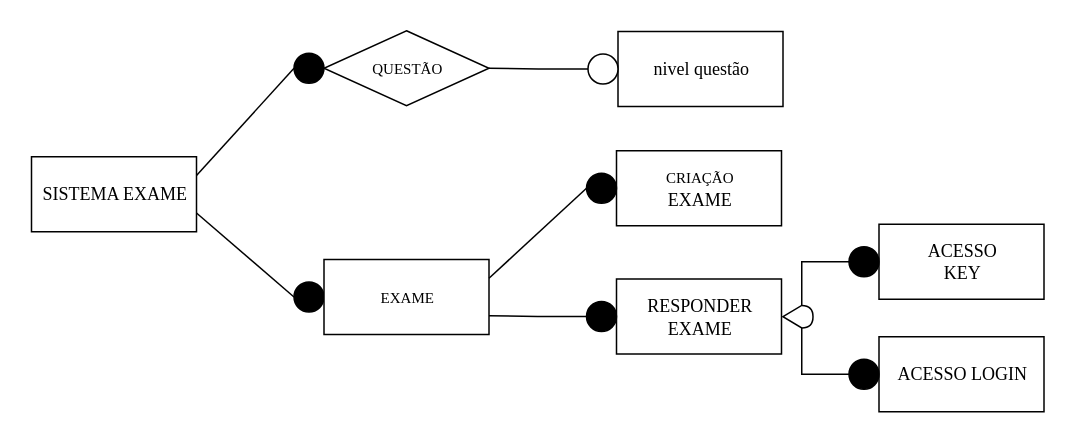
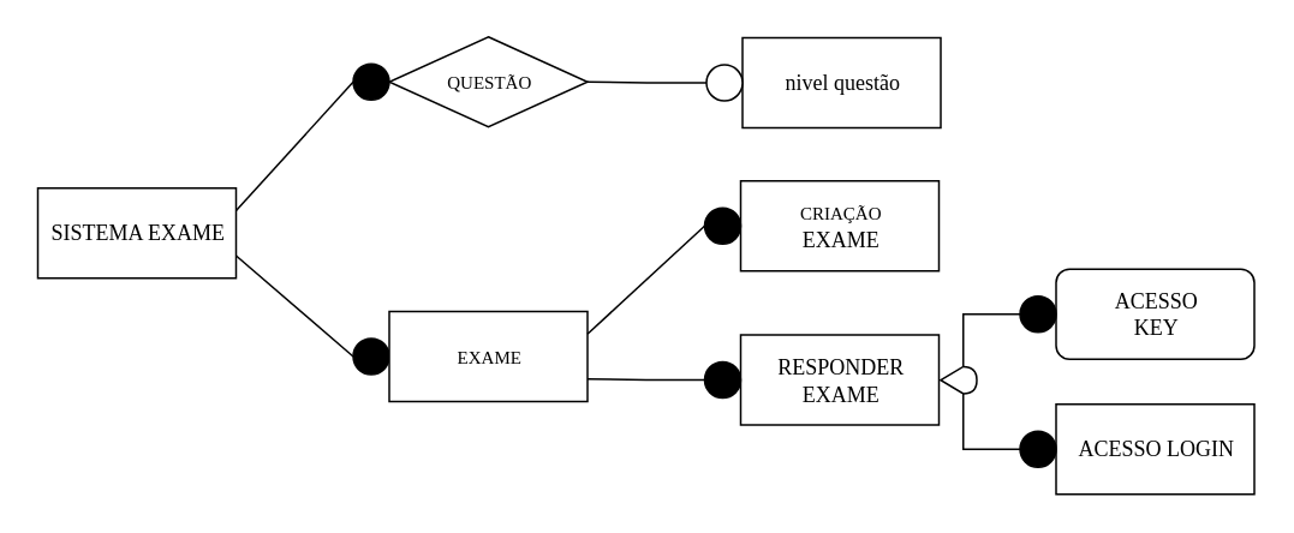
  <mxCell id="0" />
  <mxCell id="1" parent="0" />
  <mxCell id="2" style="edgeStyle=none;rounded=0;orthogonalLoop=1;jettySize=auto;html=1;exitX=0;exitY=0.5;exitDx=0;exitDy=0;entryX=1;entryY=0.75;entryDx=0;entryDy=0;endArrow=none;endFill=0;strokeColor=#000000;strokeWidth=1;" parent="1" source="3" target="9" edge="1"><mxGeometry relative="1" as="geometry"><mxPoint x="143.2" y="164" as="targetPoint" /></mxGeometry></mxCell>
  <mxCell id="3" value="" style="ellipse;whiteSpace=wrap;html=1;rounded=0;shadow=0;comic=0;labelBackgroundColor=none;strokeWidth=1;fontFamily=Verdana;fontSize=12;align=center;fillColor=#000000;" parent="1" vertex="1"><mxGeometry x="195.5" y="187.5" width="20" height="20" as="geometry" /></mxCell>
  <mxCell id="4" value="&lt;span style=&quot;font-size: 10px&quot;&gt;EXAME&lt;/span&gt;&lt;br&gt;" style="html=1;rounded=0;shadow=0;comic=0;labelBackgroundColor=none;strokeColor=#000000;strokeWidth=1;fillColor=#ffffff;fontFamily=Verdana;fontSize=12;fontColor=#000000;align=center;" parent="1" vertex="1"><mxGeometry x="215.5" y="172.5" width="110" height="50" as="geometry" /></mxCell>
  <mxCell id="5" style="edgeStyle=none;rounded=0;orthogonalLoop=1;jettySize=auto;html=1;exitX=0;exitY=0.5;exitDx=0;exitDy=0;entryX=1;entryY=0.25;entryDx=0;entryDy=0;endArrow=none;endFill=0;strokeColor=#000000;strokeWidth=1;" parent="1" source="6" target="9" edge="1"><mxGeometry relative="1" as="geometry"><mxPoint x="143.2" y="149.2" as="targetPoint" /></mxGeometry></mxCell>
  <mxCell id="6" value="" style="ellipse;whiteSpace=wrap;html=1;rounded=0;shadow=0;comic=0;labelBackgroundColor=none;strokeWidth=1;fontFamily=Verdana;fontSize=12;align=center;fillColor=#000000;" parent="1" vertex="1"><mxGeometry x="195.5" y="35" width="20" height="20" as="geometry" /></mxCell>
  <mxCell id="7" value="&lt;span style=&quot;font-size: 10px&quot;&gt;QUESTÃO&lt;/span&gt;" style="rhombus;html=1;shadow=0;comic=0;labelBackgroundColor=none;strokeColor=#000000;strokeWidth=1;fillColor=#ffffff;fontFamily=Verdana;fontSize=12;fontColor=#000000;align=center;" parent="1" vertex="1"><mxGeometry x="215.5" y="20" width="110" height="50" as="geometry" /></mxCell>
  <mxCell id="8" style="edgeStyle=none;rounded=0;orthogonalLoop=1;jettySize=auto;html=1;exitX=0;exitY=0.5;exitDx=0;exitDy=0;endArrow=none;endFill=0;strokeColor=#000000;strokeWidth=1;entryX=1;entryY=0.25;entryDx=0;entryDy=0;" parent="1" source="13" target="4" edge="1"><mxGeometry relative="1" as="geometry"><mxPoint x="365" y="183.5" as="targetPoint" /></mxGeometry></mxCell>
  <mxCell id="9" value="SISTEMA EXAME&lt;br&gt;" style="html=1;rounded=0;shadow=0;comic=0;labelBackgroundColor=none;strokeColor=#000000;strokeWidth=1;fillColor=#ffffff;fontFamily=Verdana;fontSize=12;fontColor=#000000;align=center;" parent="1" vertex="1"><mxGeometry x="20.5" y="104" width="110" height="50" as="geometry" /></mxCell>
  <mxCell id="10" value="" style="group" parent="1" vertex="1" connectable="0"><mxGeometry x="390.5" y="100" width="130" height="50" as="geometry" /></mxCell>
  <mxCell id="11" value="" style="group" parent="10" vertex="1" connectable="0"><mxGeometry width="130" height="50" as="geometry" /></mxCell>
  <mxCell id="12" value="&lt;span style=&quot;font-size: 10px&quot;&gt;CRIAÇÃO&lt;br&gt;&lt;/span&gt;EXAME&lt;br&gt;" style="html=1;rounded=0;shadow=0;comic=0;labelBackgroundColor=none;strokeColor=#000000;strokeWidth=1;fillColor=#ffffff;fontFamily=Verdana;fontSize=12;fontColor=#000000;align=center;" parent="11" vertex="1"><mxGeometry x="20" width="110" height="50" as="geometry" /></mxCell>
  <mxCell id="13" value="" style="ellipse;whiteSpace=wrap;html=1;rounded=0;shadow=0;comic=0;labelBackgroundColor=none;strokeWidth=1;fontFamily=Verdana;fontSize=12;align=center;fillColor=#000000;" parent="11" vertex="1"><mxGeometry y="15" width="20" height="20" as="geometry" /></mxCell>
  <mxCell id="14" value="" style="group" parent="1" vertex="1" connectable="0"><mxGeometry x="390.5" y="185.5" width="130" height="50" as="geometry" /></mxCell>
  <mxCell id="15" value="" style="group" parent="14" vertex="1" connectable="0"><mxGeometry width="130" height="50" as="geometry" /></mxCell>
  <mxCell id="16" value="RESPONDER&lt;br&gt;EXAME&lt;br&gt;" style="html=1;rounded=0;shadow=0;comic=0;labelBackgroundColor=none;strokeColor=#000000;strokeWidth=1;fillColor=#ffffff;fontFamily=Verdana;fontSize=12;fontColor=#000000;align=center;" parent="15" vertex="1"><mxGeometry x="20" width="110" height="50" as="geometry" /></mxCell>
  <mxCell id="17" value="" style="ellipse;whiteSpace=wrap;html=1;rounded=0;shadow=0;comic=0;labelBackgroundColor=none;strokeWidth=1;fontFamily=Verdana;fontSize=12;align=center;fillColor=#000000;" parent="15" vertex="1"><mxGeometry y="15" width="20" height="20" as="geometry" /></mxCell>
  <mxCell id="18" value="" style="group" parent="1" vertex="1" connectable="0"><mxGeometry x="565.5" y="149" width="130" height="50" as="geometry" /></mxCell>
  <mxCell id="19" value="" style="group" parent="18" vertex="1" connectable="0"><mxGeometry width="130" height="50" as="geometry" /></mxCell>
- <mxCell id="20" value="ACESSO&lt;br&gt;KEY&lt;br&gt;" style="html=1;rounded=0;shadow=0;comic=0;labelBackgroundColor=none;strokeColor=#000000;strokeWidth=1;fillColor=#ffffff;fontFamily=Verdana;fontSize=12;fontColor=#000000;align=center;" parent="19" vertex="1"><mxGeometry x="20" width="110" height="50" as="geometry" /></mxCell>
+ <mxCell id="20" value="ACESSO&lt;br&gt;KEY&lt;br&gt;" style="html=1;shadow=0;comic=0;labelBackgroundColor=none;strokeColor=#000000;strokeWidth=1;fillColor=#ffffff;fontFamily=Verdana;fontSize=12;fontColor=#000000;align=center;rounded=1;" parent="19" vertex="1"><mxGeometry x="20" width="110" height="50" as="geometry" /></mxCell>
  <mxCell id="21" value="" style="ellipse;whiteSpace=wrap;html=1;rounded=0;shadow=0;comic=0;labelBackgroundColor=none;strokeWidth=1;fontFamily=Verdana;fontSize=12;align=center;fillColor=#000000;" parent="19" vertex="1"><mxGeometry y="15" width="20" height="20" as="geometry" /></mxCell>
  <mxCell id="22" value="" style="group" parent="1" vertex="1" connectable="0"><mxGeometry x="565.5" y="224" width="130" height="50" as="geometry" /></mxCell>
  <mxCell id="23" value="" style="group" parent="22" vertex="1" connectable="0"><mxGeometry width="130" height="50" as="geometry" /></mxCell>
  <mxCell id="24" value="ACESSO LOGIN&lt;br&gt;" style="html=1;rounded=0;shadow=0;comic=0;labelBackgroundColor=none;strokeColor=#000000;strokeWidth=1;fillColor=#ffffff;fontFamily=Verdana;fontSize=12;fontColor=#000000;align=center;" parent="23" vertex="1"><mxGeometry x="20" width="110" height="50" as="geometry" /></mxCell>
  <mxCell id="25" value="" style="ellipse;whiteSpace=wrap;html=1;rounded=0;shadow=0;comic=0;labelBackgroundColor=none;strokeWidth=1;fontFamily=Verdana;fontSize=12;align=center;fillColor=#000000;" parent="23" vertex="1"><mxGeometry y="15" width="20" height="20" as="geometry" /></mxCell>
  <mxCell id="26" style="edgeStyle=orthogonalEdgeStyle;rounded=0;orthogonalLoop=1;jettySize=auto;html=1;exitX=0;exitY=0.5;exitDx=0;exitDy=0;entryX=1;entryY=0.75;entryDx=0;entryDy=0;endArrow=none;endFill=0;" edge="1" parent="1" source="17" target="4"><mxGeometry relative="1" as="geometry" /></mxCell>
  <mxCell id="27" value="" style="shape=display;whiteSpace=wrap;html=1;size=1;" vertex="1" parent="1"><mxGeometry x="521.5" y="203.111" width="20" height="15" as="geometry" /></mxCell>
  <mxCell id="28" style="edgeStyle=orthogonalEdgeStyle;rounded=0;orthogonalLoop=1;jettySize=auto;html=1;exitX=0;exitY=0.5;exitDx=0;exitDy=0;entryX=0;entryY=0;entryDx=12.5;entryDy=0;entryPerimeter=0;endArrow=none;endFill=0;" edge="1" parent="1" source="21" target="27"><mxGeometry relative="1" as="geometry" /></mxCell>
  <mxCell id="29" style="edgeStyle=orthogonalEdgeStyle;rounded=0;orthogonalLoop=1;jettySize=auto;html=1;exitX=0;exitY=0.5;exitDx=0;exitDy=0;entryX=0;entryY=0;entryDx=12.5;entryDy=15;entryPerimeter=0;endArrow=none;endFill=0;" edge="1" parent="1" source="25" target="27"><mxGeometry relative="1" as="geometry" /></mxCell>
  <mxCell id="30" value="" style="group" parent="1" vertex="1" connectable="0"><mxGeometry x="391.5" y="20.5" width="130" height="50" as="geometry" /></mxCell>
  <mxCell id="31" value="nivel questão&lt;br&gt;" style="html=1;rounded=0;shadow=0;comic=0;labelBackgroundColor=none;strokeColor=#000000;strokeWidth=1;fillColor=#ffffff;fontFamily=Verdana;fontSize=12;fontColor=#000000;align=center;" parent="30" vertex="1"><mxGeometry x="20" width="110" height="50" as="geometry" /></mxCell>
  <mxCell id="32" value="" style="ellipse;whiteSpace=wrap;html=1;rounded=0;shadow=0;comic=0;labelBackgroundColor=none;strokeWidth=1;fontFamily=Verdana;fontSize=12;align=center;" parent="30" vertex="1"><mxGeometry y="15" width="20" height="20" as="geometry" /></mxCell>
  <mxCell id="33" style="edgeStyle=orthogonalEdgeStyle;rounded=0;orthogonalLoop=1;jettySize=auto;html=1;exitX=0;exitY=0.5;exitDx=0;exitDy=0;entryX=1;entryY=0.5;entryDx=0;entryDy=0;endArrow=none;endFill=0;" edge="1" parent="1" source="32" target="7"><mxGeometry relative="1" as="geometry" /></mxCell>
